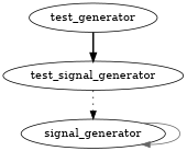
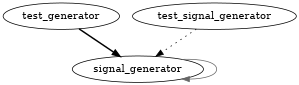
  digraph {
    fontname="DejaVu Serif"
    node [fontname="DejaVu Serif"]
    edge [color=black fontname="DejaVu Serif"]
    signal_generator
    n2 [label=test_generator]
    test_signal_generator
    signal_generator -> signal_generator [color=gray40 style=solid]
-   n2 -> test_signal_generator [style=bold]
+   n2 -> signal_generator [style=bold]
    test_signal_generator -> signal_generator [style=dotted]
  }
